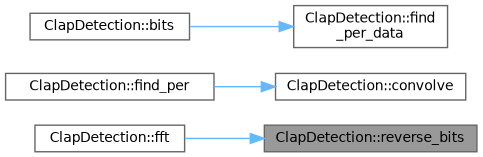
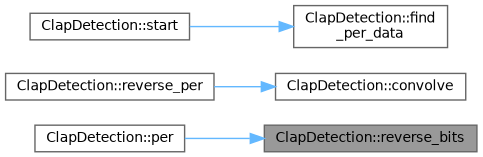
  digraph {
    rankdir=RL
    node [color=grey40 fillcolor=white fontname=Helvetica fontsize=10 shape=box style=filled]
    edge [color=steelblue1 dir=back fontname=Helvetica fontsize=10 labelfontname=Helvetica labelfontsize=10 style=solid]
    n1 [color=gray40 fillcolor=grey60 fontcolor=black height=0.2 label="ClapDetection::reverse_bits" width=0.4]
-   n2 [height=0.2 label="ClapDetection::fft" width=0.4]
+   n2 [height=0.2 label="ClapDetection::per" width=0.4]
    n3 [height=0.2 label="ClapDetection::convolve" width=0.4]
-   n4 [height=0.2 label="ClapDetection::find_per" width=0.4]
+   n4 [height=0.2 label="ClapDetection::reverse_per" width=0.4]
    n5 [height=0.2 label="ClapDetection::find\l_per_data" width=0.4]
-   n6 [height=0.2 label="ClapDetection::bits" width=0.4]
+   n6 [height=0.2 label="ClapDetection::start" width=0.4]
    n1 -> n2
    n3 -> n4
    n5 -> n6
  }
